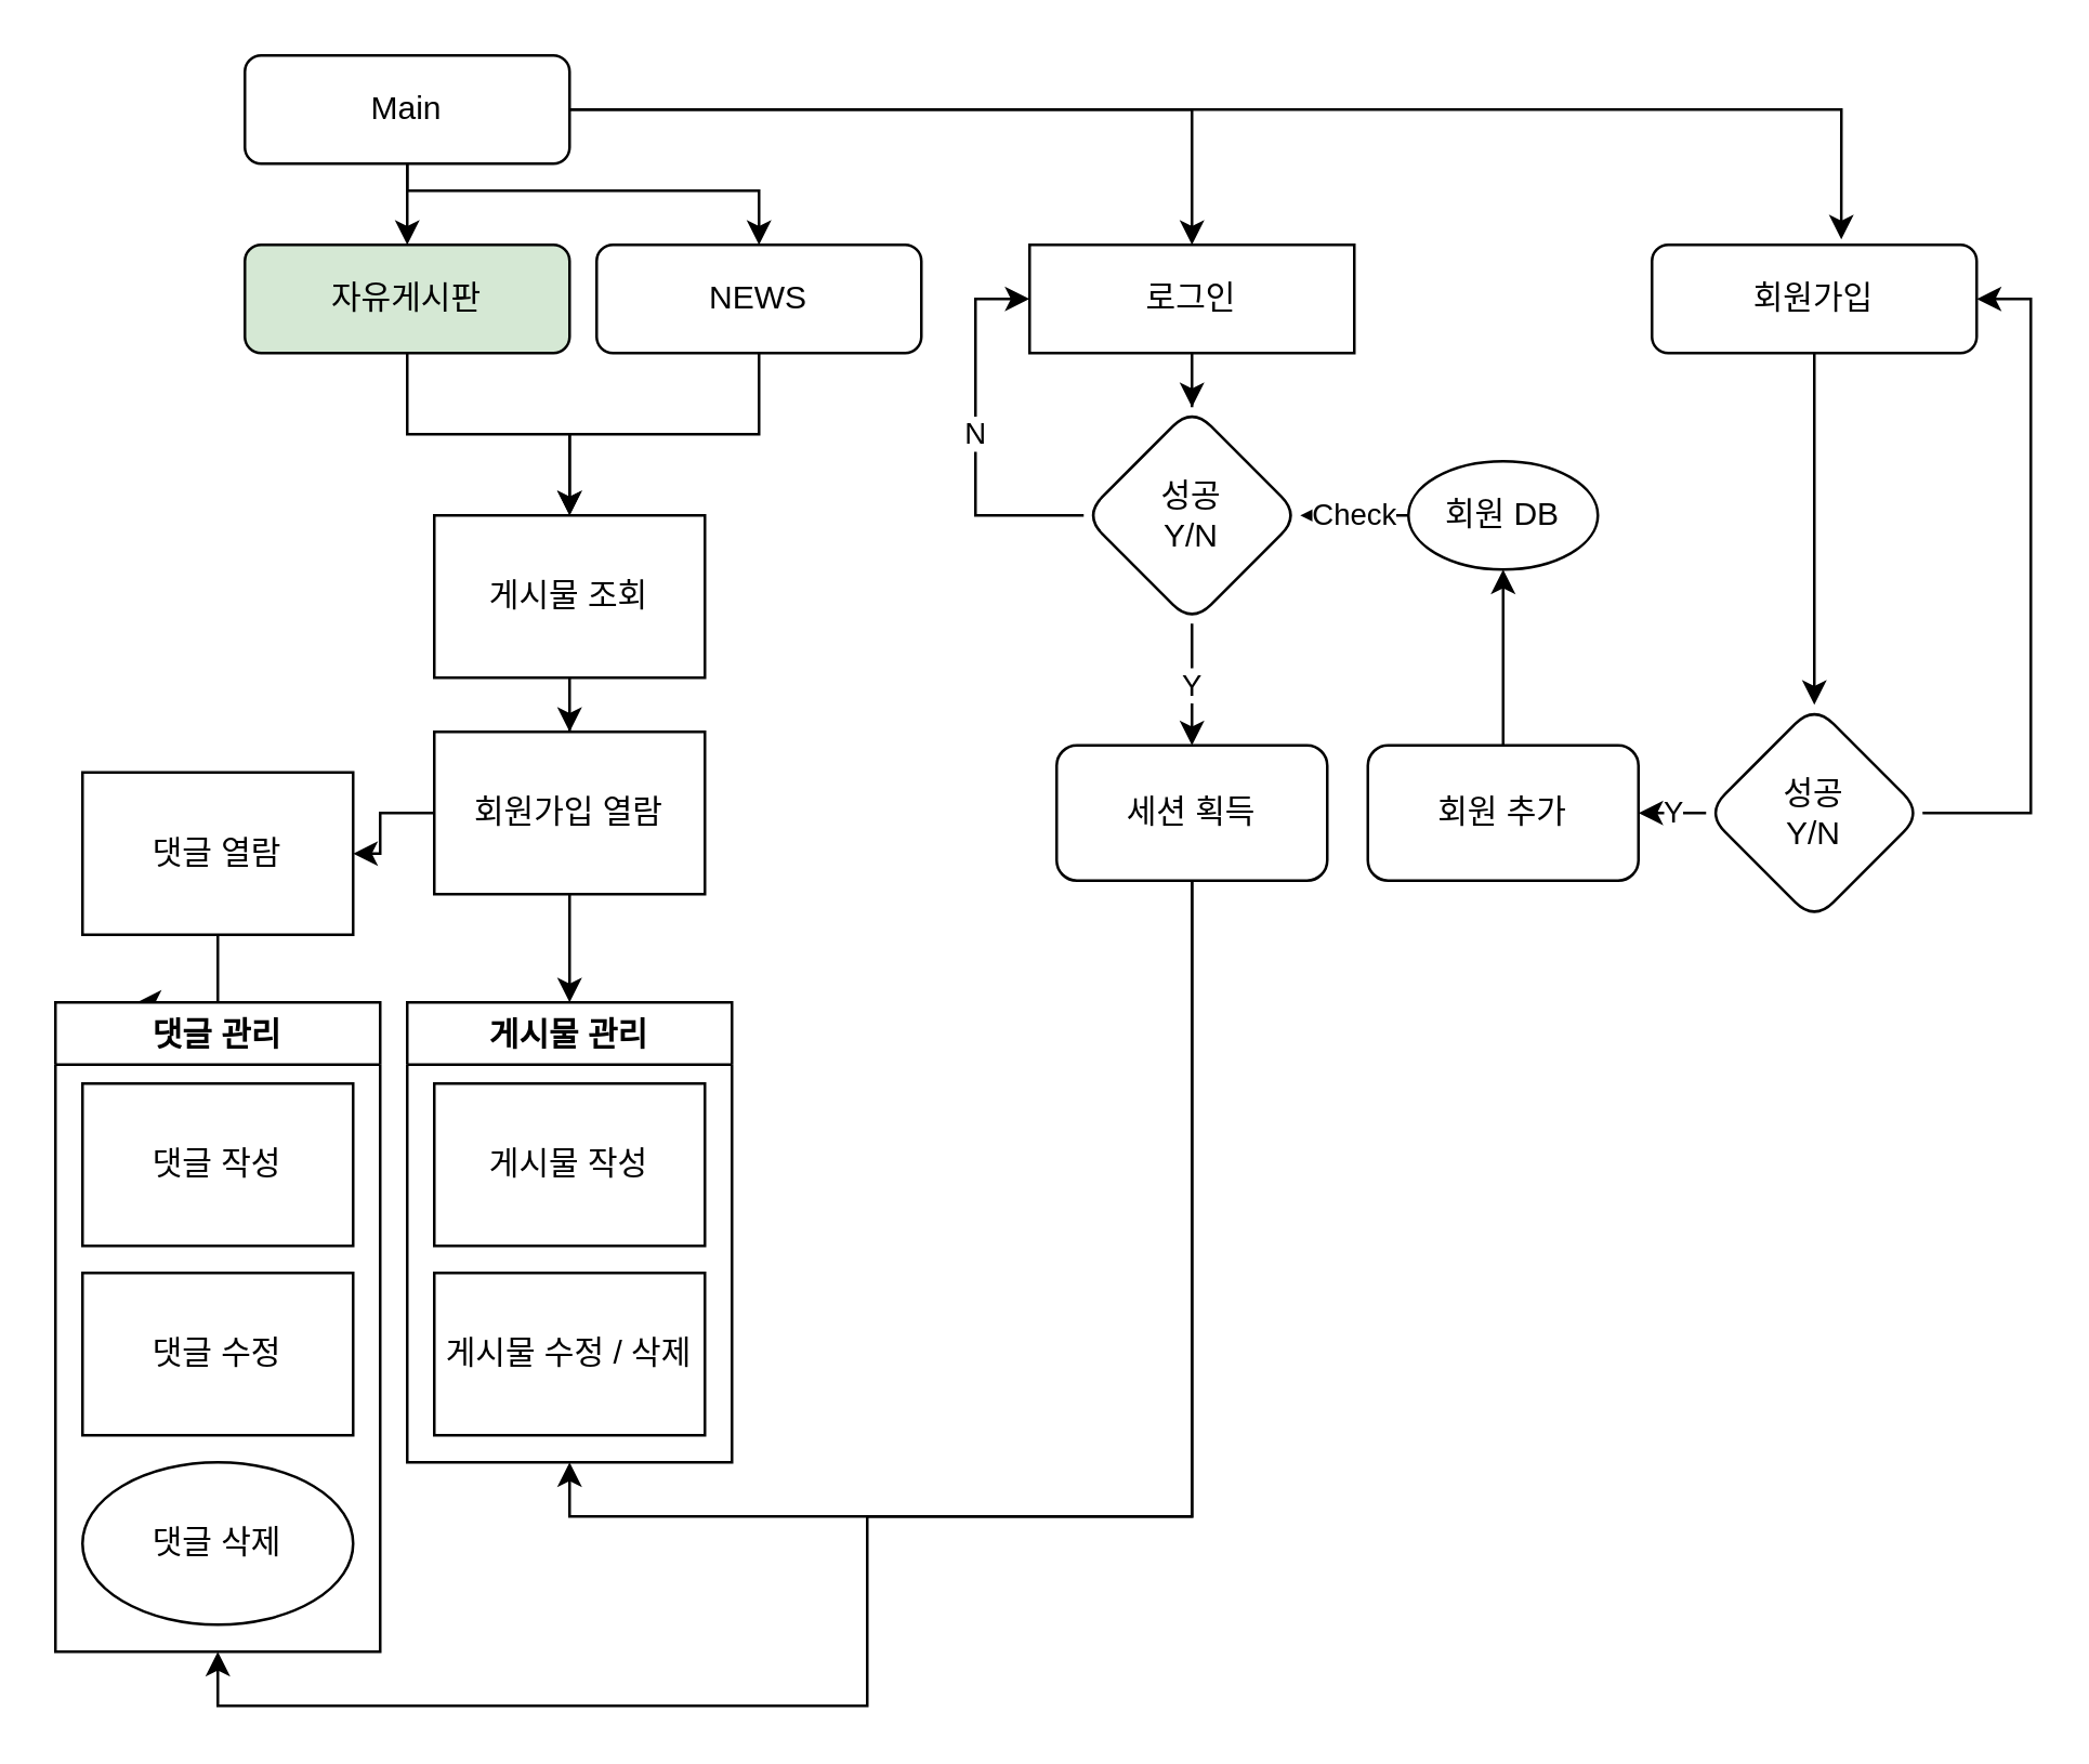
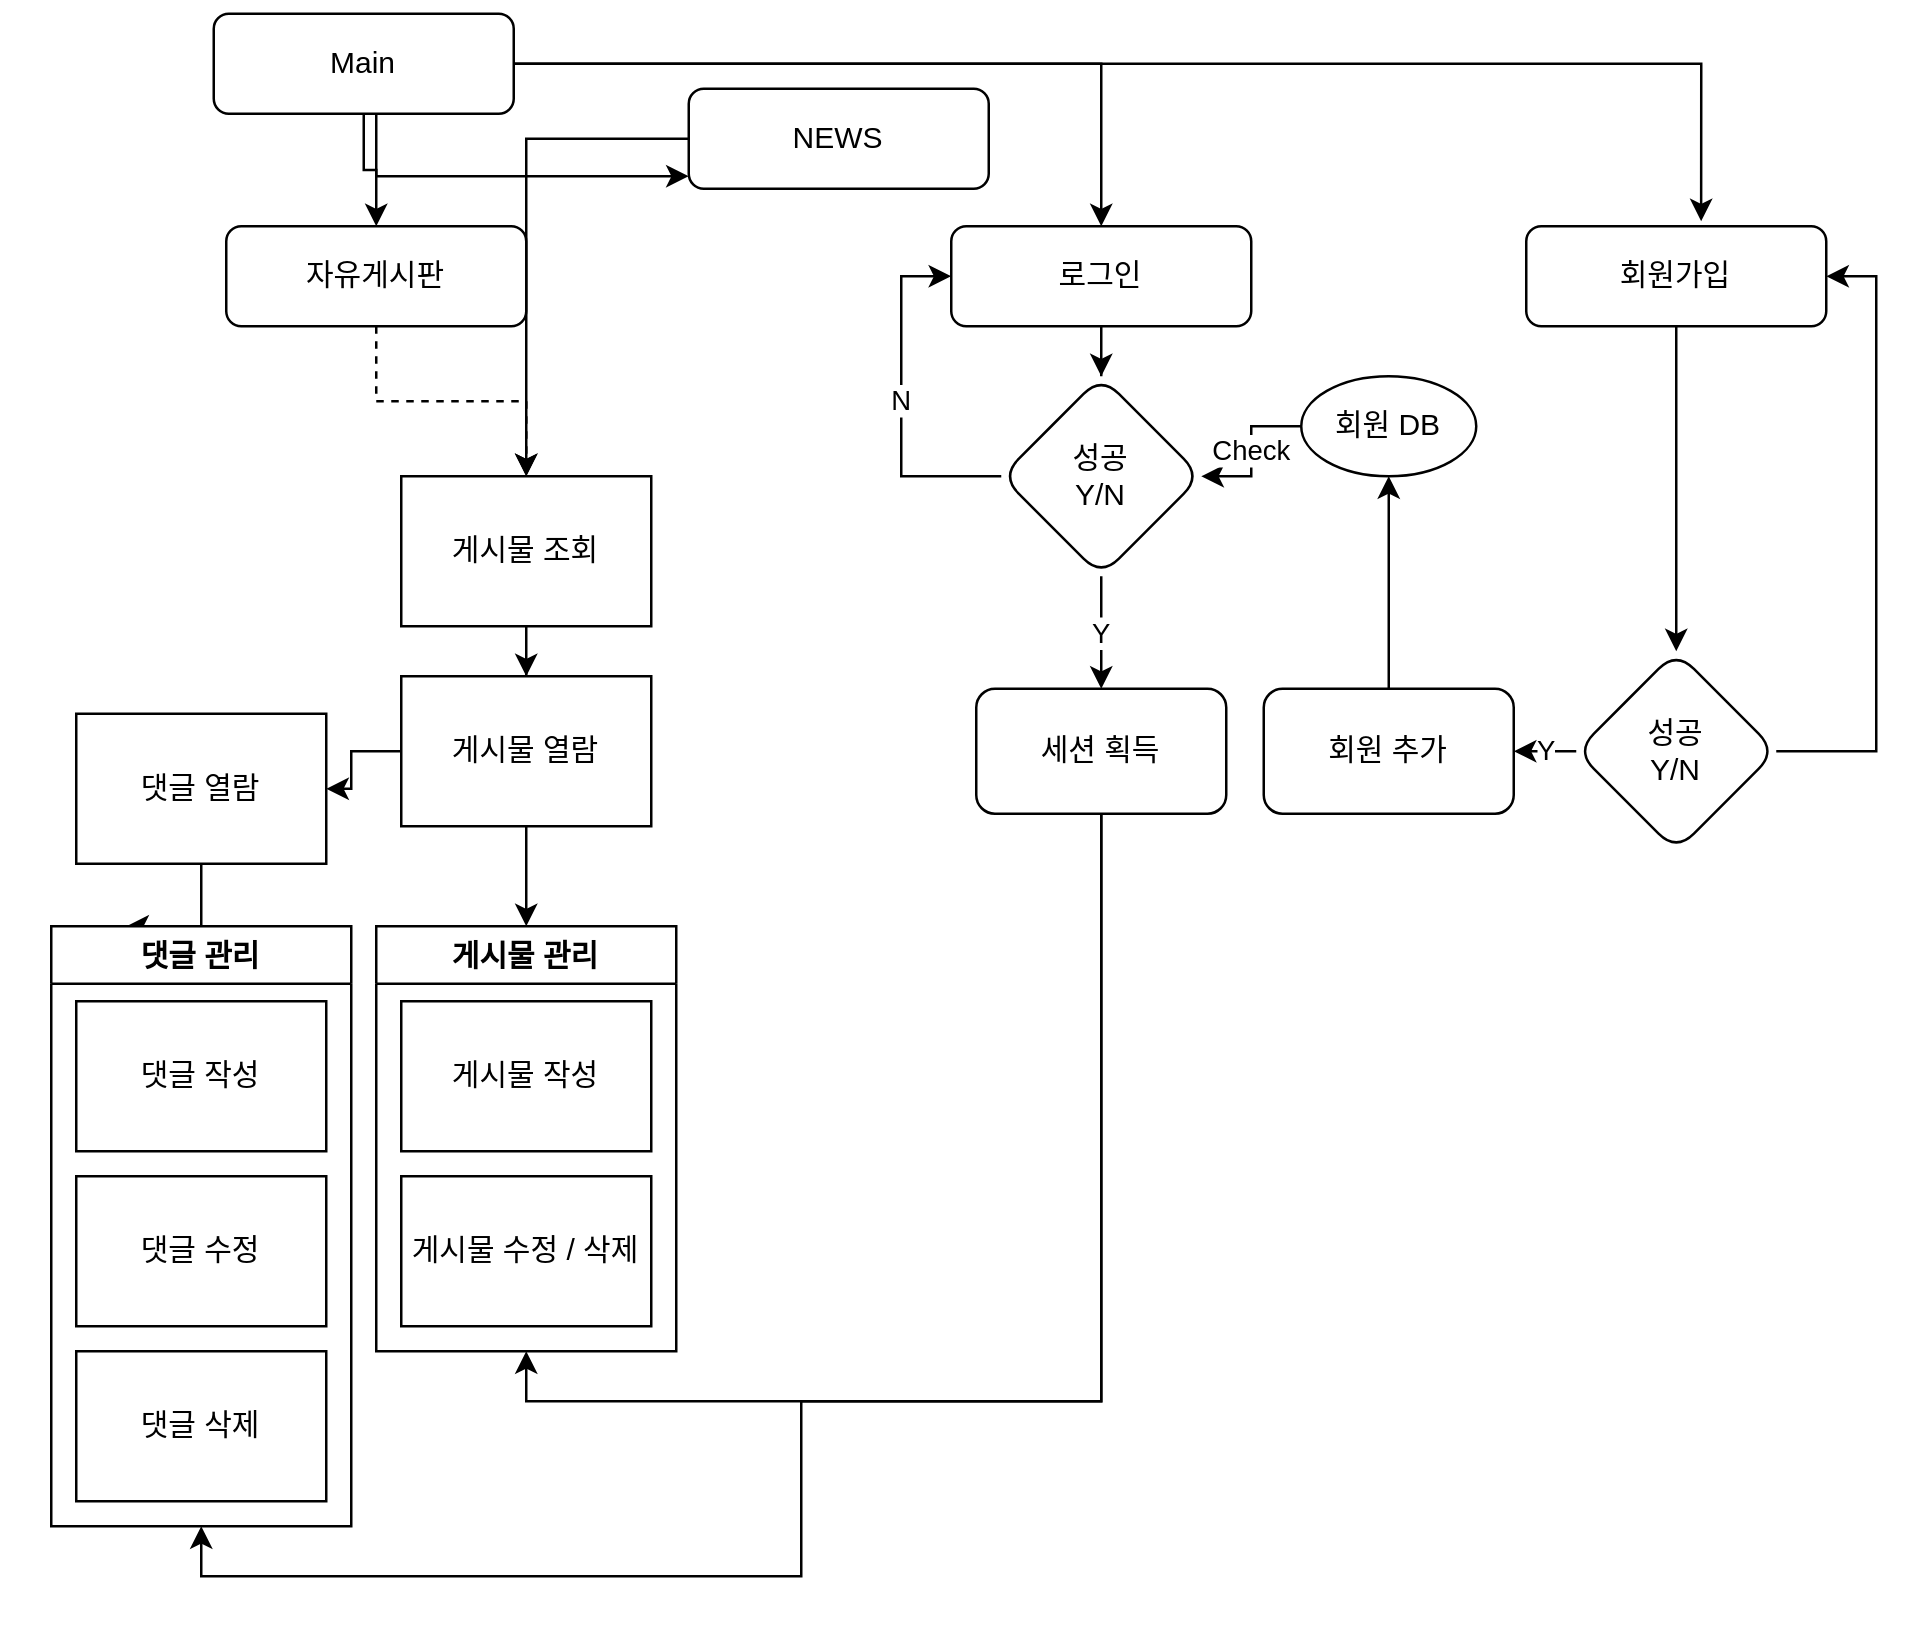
  <mxCell id="0" />
  <mxCell id="1" parent="0" />
  <mxCell id="2" value="" style="edgeStyle=orthogonalEdgeStyle;rounded=0;orthogonalLoop=1;jettySize=auto;html=1;" edge="1" parent="1" source="6" target="8"><mxGeometry relative="1" as="geometry" /></mxCell>
  <mxCell id="3" value="" style="edgeStyle=orthogonalEdgeStyle;rounded=0;orthogonalLoop=1;jettySize=auto;html=1;" edge="1" parent="1" source="6" target="10"><mxGeometry relative="1" as="geometry"><Array as="points"><mxPoint x="150" y="70" /><mxPoint x="280" y="70" /></Array></mxGeometry></mxCell>
  <mxCell id="4" style="edgeStyle=orthogonalEdgeStyle;rounded=0;orthogonalLoop=1;jettySize=auto;html=1;" edge="1" parent="1" source="6" target="12"><mxGeometry relative="1" as="geometry" /></mxCell>
  <mxCell id="5" style="edgeStyle=orthogonalEdgeStyle;rounded=0;orthogonalLoop=1;jettySize=auto;html=1;entryX=0.583;entryY=-0.05;entryDx=0;entryDy=0;entryPerimeter=0;" edge="1" parent="1" source="6" target="34"><mxGeometry relative="1" as="geometry" /></mxCell>
- <mxCell id="6" value="Main" style="rounded=1;whiteSpace=wrap;html=1;fontSize=12;glass=0;strokeWidth=1;shadow=0;" parent="1" vertex="1"><mxGeometry x="90" y="20" width="120" height="40" as="geometry" /></mxCell>
- <mxCell id="7" style="edgeStyle=orthogonalEdgeStyle;rounded=0;orthogonalLoop=1;jettySize=auto;html=1;entryX=0.5;entryY=0;entryDx=0;entryDy=0;" edge="1" parent="1" source="8" target="22"><mxGeometry relative="1" as="geometry" /></mxCell>
- <mxCell id="8" value="자유게시판" style="rounded=1;whiteSpace=wrap;html=1;fontSize=12;glass=0;strokeWidth=1;shadow=0;fillColor=#d5e8d4;" vertex="1" parent="1"><mxGeometry x="90" y="90" width="120" height="40" as="geometry" /></mxCell>
+ <mxCell id="6" value="Main" style="rounded=1;whiteSpace=wrap;html=1;fontSize=12;glass=0;strokeWidth=1;shadow=0;" parent="1" vertex="1"><mxGeometry x="85" y="5" width="120" height="40" as="geometry" /></mxCell>
+ <mxCell id="7" style="edgeStyle=orthogonalEdgeStyle;rounded=0;orthogonalLoop=1;jettySize=auto;html=1;entryX=0.5;entryY=0;entryDx=0;entryDy=0;dashed=1;" edge="1" parent="1" source="8" target="22"><mxGeometry relative="1" as="geometry" /></mxCell>
+ <mxCell id="8" value="자유게시판" style="rounded=1;whiteSpace=wrap;html=1;fontSize=12;glass=0;strokeWidth=1;shadow=0;" vertex="1" parent="1"><mxGeometry x="90" y="90" width="120" height="40" as="geometry" /></mxCell>
  <mxCell id="9" style="edgeStyle=orthogonalEdgeStyle;rounded=0;orthogonalLoop=1;jettySize=auto;html=1;" edge="1" parent="1" source="10" target="22"><mxGeometry relative="1" as="geometry" /></mxCell>
- <mxCell id="10" value="NEWS" style="rounded=1;whiteSpace=wrap;html=1;fontSize=12;glass=0;strokeWidth=1;shadow=0;" vertex="1" parent="1"><mxGeometry x="220" y="90" width="120" height="40" as="geometry" /></mxCell>
+ <mxCell id="10" value="NEWS" style="rounded=1;whiteSpace=wrap;html=1;fontSize=12;glass=0;strokeWidth=1;shadow=0;" vertex="1" parent="1"><mxGeometry x="275" y="35" width="120" height="40" as="geometry" /></mxCell>
  <mxCell id="11" value="" style="edgeStyle=orthogonalEdgeStyle;rounded=0;orthogonalLoop=1;jettySize=auto;html=1;" edge="1" parent="1" source="12" target="15"><mxGeometry relative="1" as="geometry" /></mxCell>
- <mxCell id="12" value="로그인" style="whiteSpace=wrap;html=1;fontSize=12;glass=0;strokeWidth=1;shadow=0;rounded=0;" vertex="1" parent="1"><mxGeometry x="380" y="90" width="120" height="40" as="geometry" /></mxCell>
+ <mxCell id="12" value="로그인" style="rounded=1;whiteSpace=wrap;html=1;fontSize=12;glass=0;strokeWidth=1;shadow=0;" vertex="1" parent="1"><mxGeometry x="380" y="90" width="120" height="40" as="geometry" /></mxCell>
  <mxCell id="13" value="N" style="edgeStyle=orthogonalEdgeStyle;rounded=0;orthogonalLoop=1;jettySize=auto;html=1;entryX=0;entryY=0.5;entryDx=0;entryDy=0;" edge="1" parent="1" source="15" target="12"><mxGeometry relative="1" as="geometry"><mxPoint x="280" y="110" as="targetPoint" /><Array as="points"><mxPoint x="360" y="190" /><mxPoint x="360" y="110" /></Array></mxGeometry></mxCell>
  <mxCell id="14" value="Y" style="edgeStyle=orthogonalEdgeStyle;rounded=0;orthogonalLoop=1;jettySize=auto;html=1;entryX=0.5;entryY=0;entryDx=0;entryDy=0;exitX=0.5;exitY=1;exitDx=0;exitDy=0;" edge="1" parent="1" source="15" target="18"><mxGeometry relative="1" as="geometry"><mxPoint x="490" y="275" as="targetPoint" /></mxGeometry></mxCell>
  <mxCell id="15" value="성공&lt;br&gt;Y/N" style="rhombus;whiteSpace=wrap;html=1;rounded=1;glass=0;strokeWidth=1;shadow=0;" vertex="1" parent="1"><mxGeometry x="400" y="150" width="80" height="80" as="geometry" /></mxCell>
  <mxCell id="16" style="edgeStyle=orthogonalEdgeStyle;rounded=0;orthogonalLoop=1;jettySize=auto;html=1;entryX=0.5;entryY=1;entryDx=0;entryDy=0;" edge="1" parent="1" source="18" target="23"><mxGeometry relative="1" as="geometry"><Array as="points"><mxPoint x="440" y="560" /><mxPoint x="210" y="560" /></Array></mxGeometry></mxCell>
  <mxCell id="17" style="edgeStyle=orthogonalEdgeStyle;rounded=0;orthogonalLoop=1;jettySize=auto;html=1;entryX=0.5;entryY=1;entryDx=0;entryDy=0;exitX=0.5;exitY=1;exitDx=0;exitDy=0;" edge="1" parent="1" source="18" target="29"><mxGeometry relative="1" as="geometry"><Array as="points"><mxPoint x="440" y="560" /><mxPoint x="320" y="560" /><mxPoint x="320" y="630" /><mxPoint x="80" y="630" /></Array></mxGeometry></mxCell>
  <mxCell id="18" value="세션 획득" style="rounded=1;whiteSpace=wrap;html=1;glass=0;strokeWidth=1;shadow=0;" vertex="1" parent="1"><mxGeometry x="390" y="275" width="100" height="50" as="geometry" /></mxCell>
  <mxCell id="19" style="edgeStyle=orthogonalEdgeStyle;rounded=0;orthogonalLoop=1;jettySize=auto;html=1;entryX=0.25;entryY=0;entryDx=0;entryDy=0;" edge="1" parent="1" source="20" target="29"><mxGeometry relative="1" as="geometry"><Array as="points"><mxPoint x="80" y="370" /></Array></mxGeometry></mxCell>
  <mxCell id="20" value="댓글 열람" style="whiteSpace=wrap;html=1;" vertex="1" parent="1"><mxGeometry x="30" y="285" width="100" height="60" as="geometry" /></mxCell>
  <mxCell id="21" style="edgeStyle=orthogonalEdgeStyle;rounded=0;orthogonalLoop=1;jettySize=auto;html=1;" edge="1" parent="1" source="22" target="28"><mxGeometry relative="1" as="geometry" /></mxCell>
  <mxCell id="22" value="게시물 조회" style="whiteSpace=wrap;html=1;" vertex="1" parent="1"><mxGeometry x="160" y="190" width="100" height="60" as="geometry" /></mxCell>
  <mxCell id="23" value="게시물 관리" style="swimlane;" vertex="1" parent="1"><mxGeometry x="150" y="370" width="120" height="170" as="geometry" /></mxCell>
  <mxCell id="24" value="게시물 작성" style="whiteSpace=wrap;html=1;" vertex="1" parent="23"><mxGeometry x="10" y="30" width="100" height="60" as="geometry" /></mxCell>
  <mxCell id="25" value="게시물 수정 / 삭제" style="whiteSpace=wrap;html=1;" vertex="1" parent="23"><mxGeometry x="10" y="100" width="100" height="60" as="geometry" /></mxCell>
  <mxCell id="26" style="edgeStyle=orthogonalEdgeStyle;rounded=0;orthogonalLoop=1;jettySize=auto;html=1;entryX=1;entryY=0.5;entryDx=0;entryDy=0;" edge="1" parent="1" source="28" target="20"><mxGeometry relative="1" as="geometry" /></mxCell>
  <mxCell id="27" style="edgeStyle=orthogonalEdgeStyle;rounded=0;orthogonalLoop=1;jettySize=auto;html=1;" edge="1" parent="1" source="28"><mxGeometry relative="1" as="geometry"><mxPoint x="210" y="370" as="targetPoint" /></mxGeometry></mxCell>
- <mxCell id="28" value="회원가입 열람" style="whiteSpace=wrap;html=1;" vertex="1" parent="1"><mxGeometry x="160" y="270" width="100" height="60" as="geometry" /></mxCell>
+ <mxCell id="28" value="게시물 열람" style="whiteSpace=wrap;html=1;" vertex="1" parent="1"><mxGeometry x="160" y="270" width="100" height="60" as="geometry" /></mxCell>
  <mxCell id="29" value="댓글 관리" style="swimlane;" vertex="1" parent="1"><mxGeometry x="20" y="370" width="120" height="240" as="geometry"><mxRectangle x="90" y="490" width="80" height="23" as="alternateBounds" /></mxGeometry></mxCell>
- <mxCell id="30" value="댓글 삭제" style="ellipse;whiteSpace=wrap;html=1;" vertex="1" parent="29"><mxGeometry x="10" y="170" width="100" height="60" as="geometry" /></mxCell>
+ <mxCell id="30" value="댓글 삭제" style="whiteSpace=wrap;html=1;" vertex="1" parent="29"><mxGeometry x="10" y="170" width="100" height="60" as="geometry" /></mxCell>
  <mxCell id="31" value="댓글 수정" style="whiteSpace=wrap;html=1;" vertex="1" parent="29"><mxGeometry x="10" y="100" width="100" height="60" as="geometry" /></mxCell>
  <mxCell id="32" value="댓글 작성" style="whiteSpace=wrap;html=1;" vertex="1" parent="29"><mxGeometry x="10" y="30" width="100" height="60" as="geometry" /></mxCell>
  <mxCell id="33" style="edgeStyle=orthogonalEdgeStyle;rounded=0;orthogonalLoop=1;jettySize=auto;html=1;entryX=0.5;entryY=0;entryDx=0;entryDy=0;" edge="1" parent="1" source="34" target="39"><mxGeometry relative="1" as="geometry" /></mxCell>
  <mxCell id="34" value="회원가입" style="rounded=1;whiteSpace=wrap;html=1;fontSize=12;glass=0;strokeWidth=1;shadow=0;" vertex="1" parent="1"><mxGeometry x="610" y="90" width="120" height="40" as="geometry" /></mxCell>
  <mxCell id="35" value="Check" style="edgeStyle=orthogonalEdgeStyle;rounded=0;orthogonalLoop=1;jettySize=auto;html=1;" edge="1" parent="1" source="36" target="15"><mxGeometry relative="1" as="geometry" /></mxCell>
- <mxCell id="36" value="회원 DB" style="ellipse;whiteSpace=wrap;html=1;rounded=1;glass=0;strokeWidth=1;shadow=0;" vertex="1" parent="1"><mxGeometry x="520" y="170" width="70" height="40" as="geometry" /></mxCell>
+ <mxCell id="36" value="회원 DB" style="ellipse;whiteSpace=wrap;html=1;rounded=1;glass=0;strokeWidth=1;shadow=0;" vertex="1" parent="1"><mxGeometry x="520" y="150" width="70" height="40" as="geometry" /></mxCell>
  <mxCell id="37" value="Y" style="edgeStyle=orthogonalEdgeStyle;rounded=0;orthogonalLoop=1;jettySize=auto;html=1;entryX=1;entryY=0.5;entryDx=0;entryDy=0;" edge="1" parent="1" source="39" target="41"><mxGeometry relative="1" as="geometry"><mxPoint x="610" y="300" as="targetPoint" /></mxGeometry></mxCell>
  <mxCell id="38" style="edgeStyle=orthogonalEdgeStyle;rounded=0;orthogonalLoop=1;jettySize=auto;html=1;entryX=1;entryY=0.5;entryDx=0;entryDy=0;exitX=1;exitY=0.5;exitDx=0;exitDy=0;" edge="1" parent="1" source="39" target="34"><mxGeometry relative="1" as="geometry"><Array as="points"><mxPoint x="750" y="300" /><mxPoint x="750" y="110" /></Array></mxGeometry></mxCell>
  <mxCell id="39" value="성공&lt;br&gt;Y/N" style="rhombus;whiteSpace=wrap;html=1;rounded=1;glass=0;strokeWidth=1;shadow=0;" vertex="1" parent="1"><mxGeometry x="630" y="260" width="80" height="80" as="geometry" /></mxCell>
  <mxCell id="40" style="edgeStyle=orthogonalEdgeStyle;rounded=0;orthogonalLoop=1;jettySize=auto;html=1;entryX=0.5;entryY=1;entryDx=0;entryDy=0;" edge="1" parent="1" source="41" target="36"><mxGeometry relative="1" as="geometry" /></mxCell>
  <mxCell id="41" value="회원 추가" style="rounded=1;whiteSpace=wrap;html=1;glass=0;strokeWidth=1;shadow=0;" vertex="1" parent="1"><mxGeometry x="505" y="275" width="100" height="50" as="geometry" /></mxCell>
